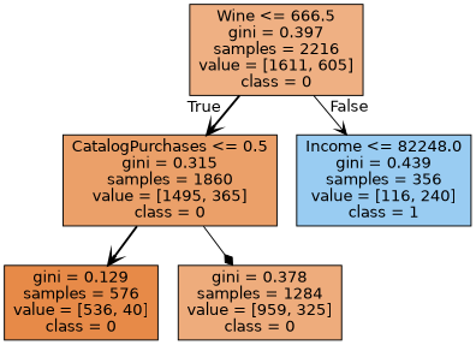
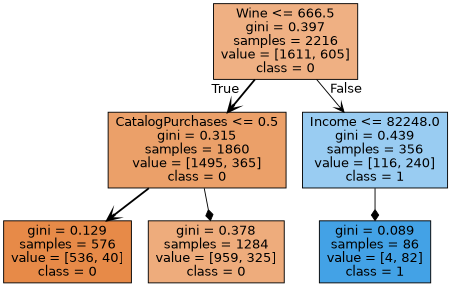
  digraph {
    node [color=black fontname=helvetica shape=box style=filled]
    edge [arrowhead=vee fontname=helvetica style=solid]
    n1 [fillcolor="#efb083" label="Wine <= 666.5\ngini = 0.397\nsamples = 2216\nvalue = [1611, 605]\nclass = 0"]
    n2 [fillcolor="#eba069" label="CatalogPurchases <= 0.5\ngini = 0.315\nsamples = 1860\nvalue = [1495, 365]\nclass = 0"]
    n3 [fillcolor="#99ccf2" label="Income <= 82248.0\ngini = 0.439\nsamples = 356\nvalue = [116, 240]\nclass = 1"]
    n4 [fillcolor="#e78a48" label="gini = 0.129\nsamples = 576\nvalue = [536, 40]\nclass = 0"]
    n5 [fillcolor="#eeac7c" label="gini = 0.378\nsamples = 1284\nvalue = [959, 325]\nclass = 0"]
+   n6 [fillcolor="#43a2e6" label="gini = 0.089\nsamples = 86\nvalue = [4, 82]\nclass = 1"]
    n1 -> n2 [headlabel=True labelangle=45 labeldistance=2.5 style=bold]
    n1 -> n3 [headlabel=False labelangle=-45 labeldistance=2.5]
    n2 -> n4 [style=bold]
    n2 -> n5 [arrowhead=diamond]
+   n3 -> n6 [arrowhead=diamond]
  }
